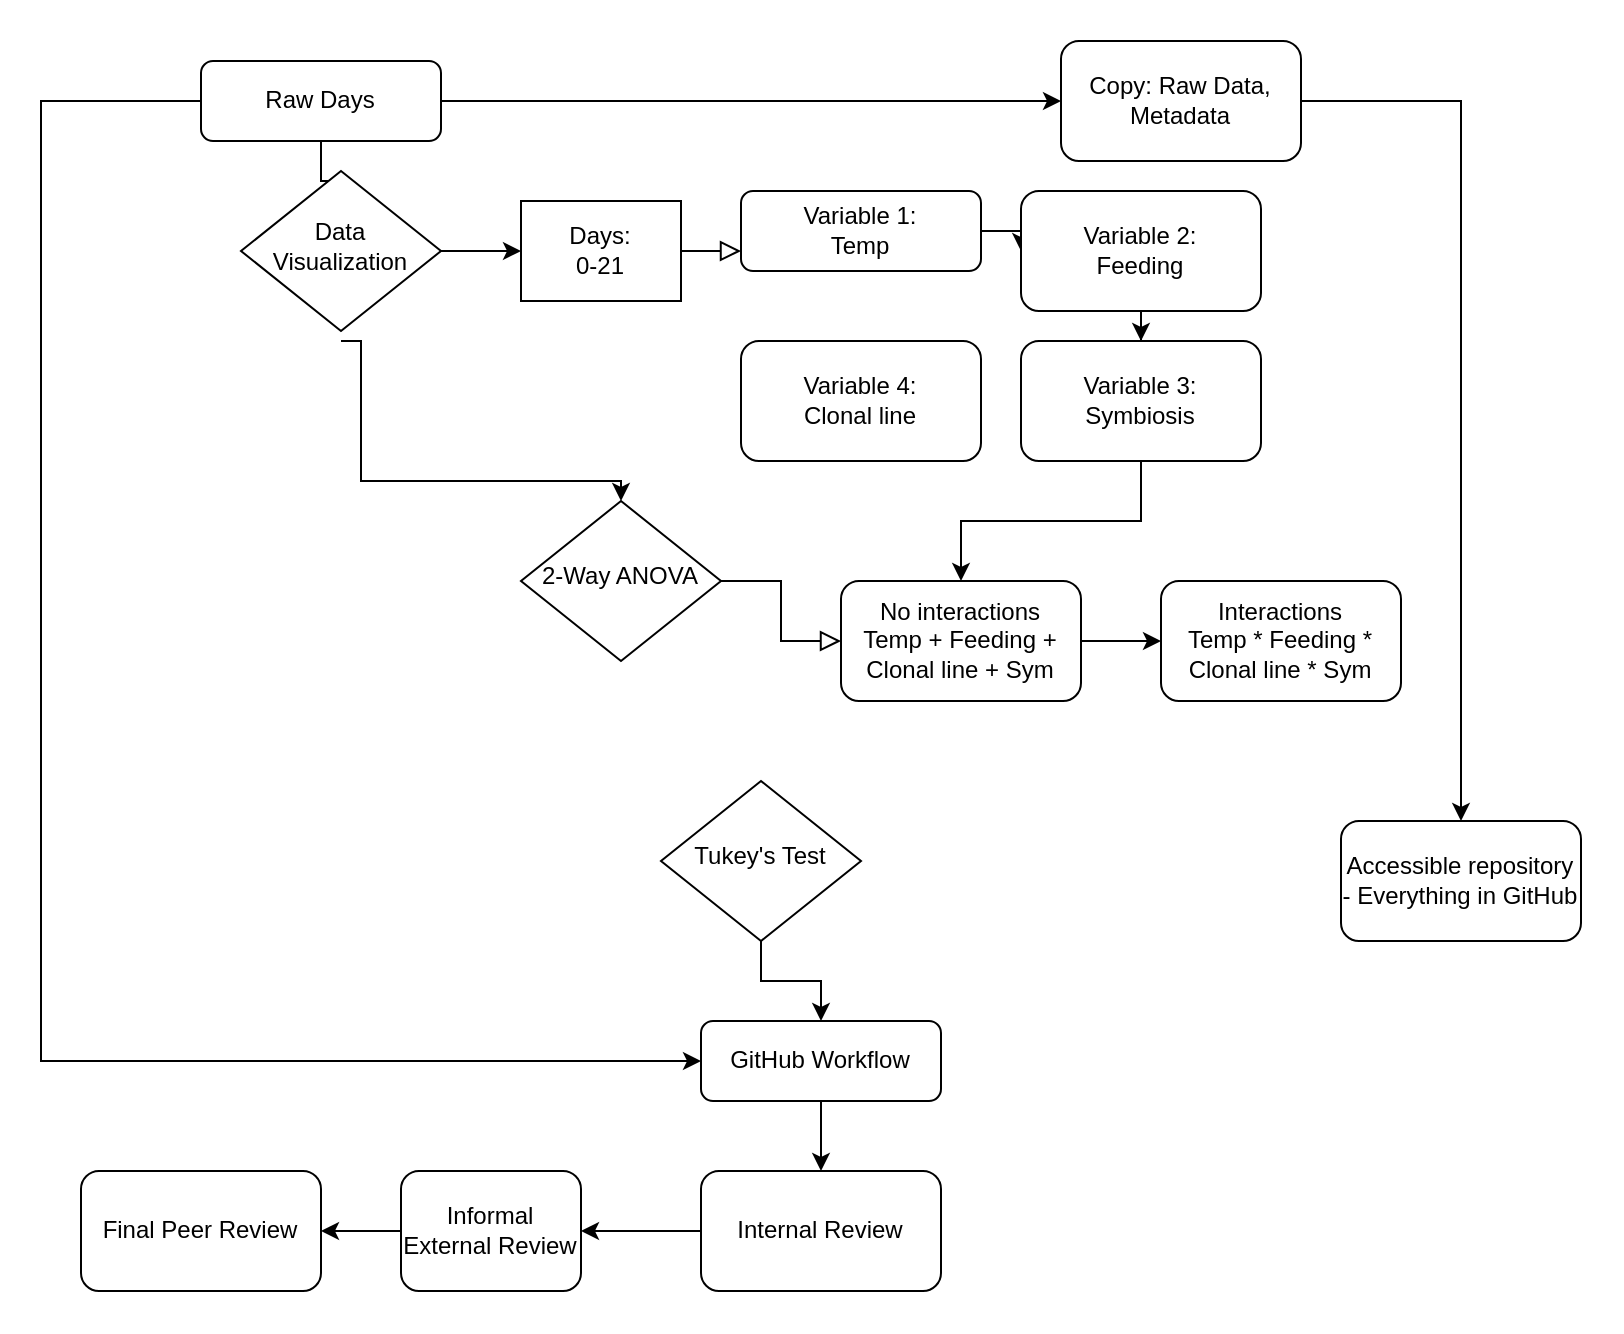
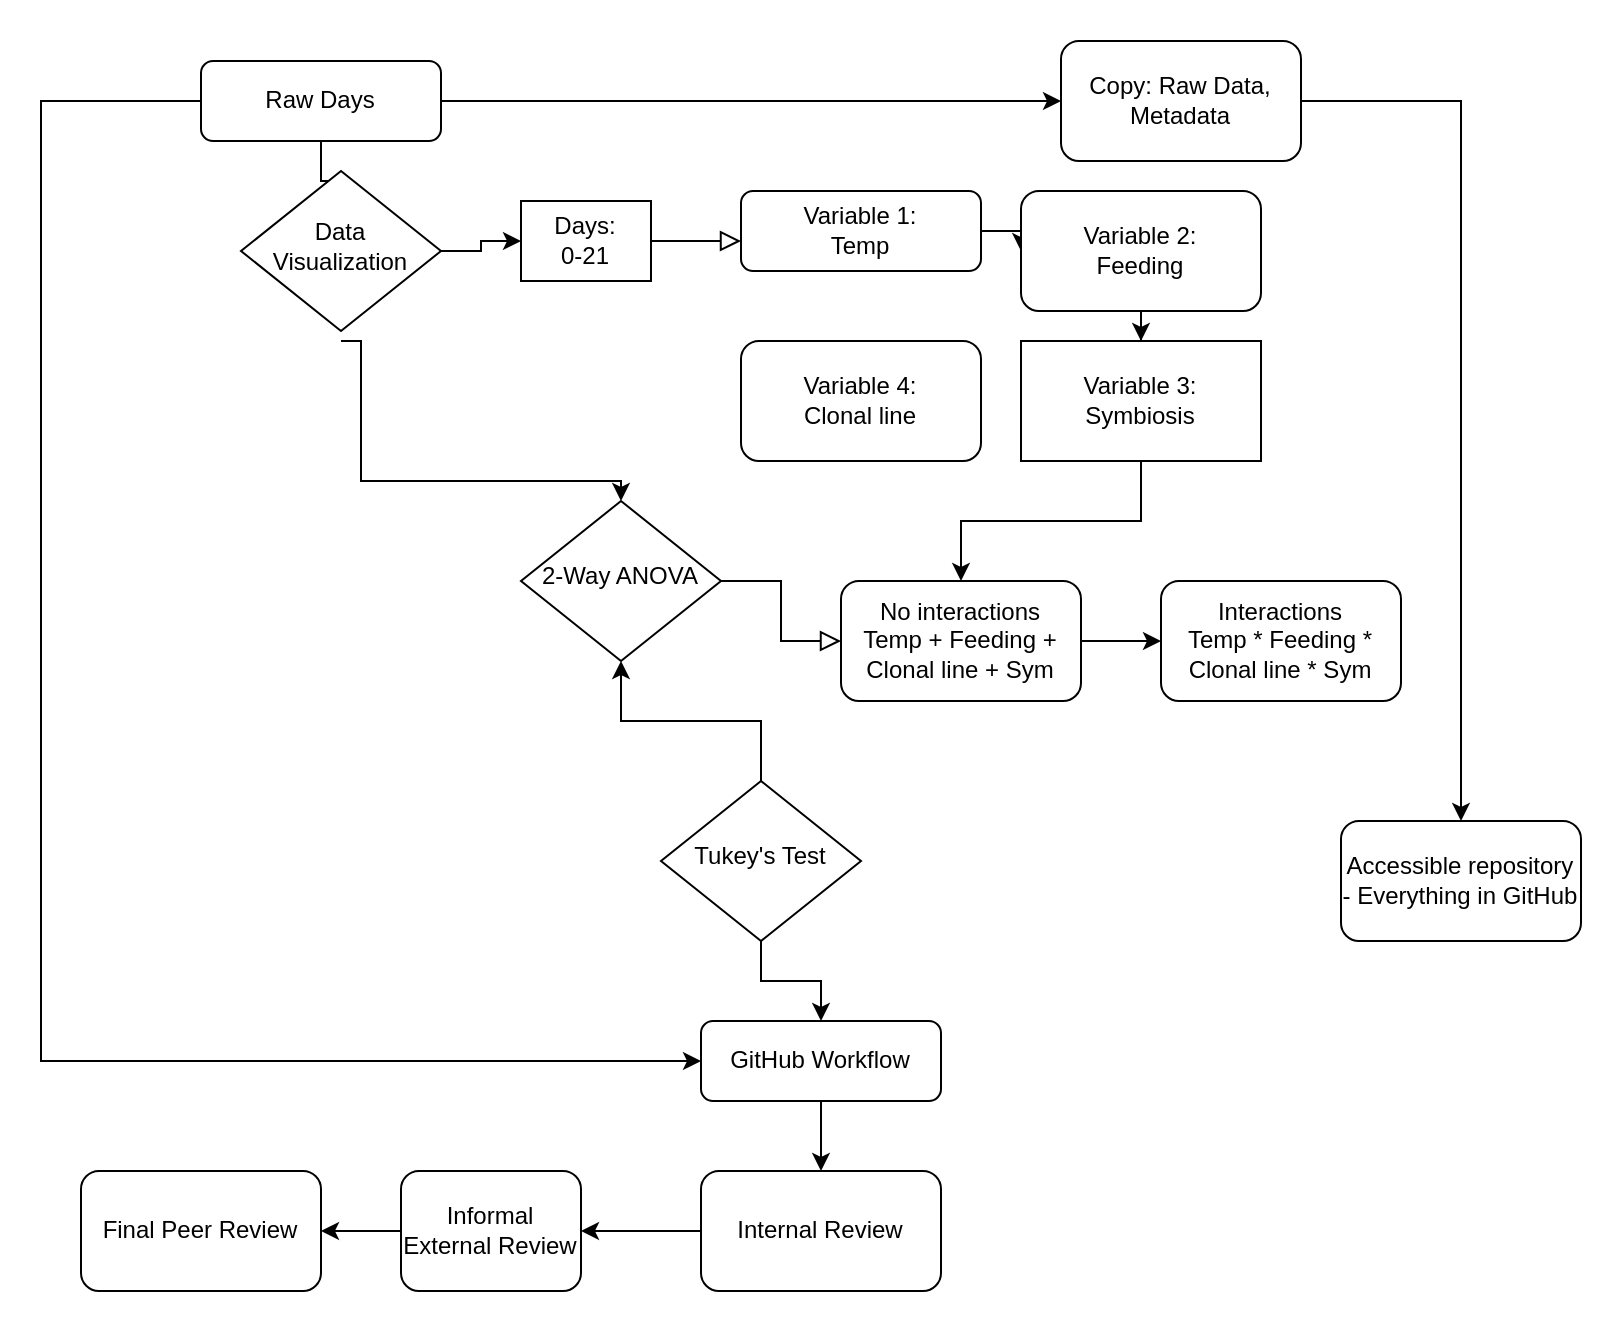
  <mxCell id="0" />
  <mxCell id="1" parent="0" />
  <mxCell id="2" value="" style="rounded=0;html=1;jettySize=auto;orthogonalLoop=1;fontSize=11;endArrow=block;endFill=0;endSize=8;strokeWidth=1;shadow=0;labelBackgroundColor=none;edgeStyle=orthogonalEdgeStyle;" parent="1" source="5" target="9" edge="1"><mxGeometry relative="1" as="geometry" /></mxCell>
  <mxCell id="3" value="" style="edgeStyle=orthogonalEdgeStyle;rounded=0;orthogonalLoop=1;jettySize=auto;html=1;" parent="1" source="5" target="19" edge="1"><mxGeometry relative="1" as="geometry" /></mxCell>
  <mxCell id="4" value="" style="edgeStyle=orthogonalEdgeStyle;rounded=0;orthogonalLoop=1;jettySize=auto;html=1;" parent="1" source="5" target="15" edge="1"><mxGeometry relative="1" as="geometry"><mxPoint x="30" y="440" as="targetPoint" /><Array as="points"><mxPoint x="20" y="50" /><mxPoint x="20" y="530" /></Array></mxGeometry></mxCell>
  <mxCell id="5" value="Raw Days" style="rounded=1;whiteSpace=wrap;html=1;fontSize=12;glass=0;strokeWidth=1;shadow=0;" parent="1" vertex="1"><mxGeometry x="100" y="30" width="120" height="40" as="geometry" /></mxCell>
  <mxCell id="6" value="" style="edgeStyle=orthogonalEdgeStyle;rounded=0;html=1;jettySize=auto;orthogonalLoop=1;fontSize=11;endArrow=block;endFill=0;endSize=8;strokeWidth=1;shadow=0;labelBackgroundColor=none;startArrow=none;" parent="1" source="35" target="11" edge="1"><mxGeometry y="10" relative="1" as="geometry"><mxPoint as="offset" /><Array as="points"><mxPoint x="270" y="140" /></Array></mxGeometry></mxCell>
  <mxCell id="7" value="" style="edgeStyle=orthogonalEdgeStyle;rounded=0;orthogonalLoop=1;jettySize=auto;html=1;" parent="1" source="9" target="35" edge="1"><mxGeometry relative="1" as="geometry" /></mxCell>
  <mxCell id="8" style="edgeStyle=orthogonalEdgeStyle;rounded=0;orthogonalLoop=1;jettySize=auto;html=1;" parent="1" target="13" edge="1"><mxGeometry relative="1" as="geometry"><mxPoint x="170" y="170" as="sourcePoint" /><Array as="points"><mxPoint x="180" y="240" /><mxPoint x="310" y="240" /></Array></mxGeometry></mxCell>
  <mxCell id="9" value="Data Visualization" style="rhombus;whiteSpace=wrap;html=1;shadow=0;fontFamily=Helvetica;fontSize=12;align=center;strokeWidth=1;spacing=6;spacingTop=-4;" parent="1" vertex="1"><mxGeometry x="120" y="85" width="100" height="80" as="geometry" /></mxCell>
  <mxCell id="10" value="" style="edgeStyle=orthogonalEdgeStyle;rounded=0;orthogonalLoop=1;jettySize=auto;html=1;" parent="1" source="11" target="22" edge="1"><mxGeometry relative="1" as="geometry" /></mxCell>
  <mxCell id="11" value="Variable 1:&lt;br&gt;Temp" style="rounded=1;whiteSpace=wrap;html=1;fontSize=12;glass=0;strokeWidth=1;shadow=0;" parent="1" vertex="1"><mxGeometry x="370" y="95" width="120" height="40" as="geometry" /></mxCell>
  <mxCell id="12" value="" style="edgeStyle=orthogonalEdgeStyle;rounded=0;html=1;jettySize=auto;orthogonalLoop=1;fontSize=11;endArrow=block;endFill=0;endSize=8;strokeWidth=1;shadow=0;labelBackgroundColor=none;" parent="1" source="13" target="17" edge="1"><mxGeometry y="10" relative="1" as="geometry"><mxPoint as="offset" /></mxGeometry></mxCell>
  <mxCell id="13" value="2-Way ANOVA" style="rhombus;whiteSpace=wrap;html=1;shadow=0;fontFamily=Helvetica;fontSize=12;align=center;strokeWidth=1;spacing=6;spacingTop=-4;" parent="1" vertex="1"><mxGeometry x="260" y="250" width="100" height="80" as="geometry" /></mxCell>
  <mxCell id="14" value="" style="edgeStyle=orthogonalEdgeStyle;rounded=0;orthogonalLoop=1;jettySize=auto;html=1;" parent="1" source="15" target="27" edge="1"><mxGeometry relative="1" as="geometry" /></mxCell>
  <mxCell id="15" value="GitHub Workflow" style="rounded=1;whiteSpace=wrap;html=1;fontSize=12;glass=0;strokeWidth=1;shadow=0;" parent="1" vertex="1"><mxGeometry x="350" y="510" width="120" height="40" as="geometry" /></mxCell>
  <mxCell id="16" value="" style="edgeStyle=orthogonalEdgeStyle;rounded=0;orthogonalLoop=1;jettySize=auto;html=1;" parent="1" source="17" target="31" edge="1"><mxGeometry relative="1" as="geometry" /></mxCell>
  <mxCell id="17" value="No interactions&lt;br&gt;Temp + Feeding + Clonal line + Sym" style="rounded=1;whiteSpace=wrap;html=1;fontSize=12;glass=0;strokeWidth=1;shadow=0;" parent="1" vertex="1"><mxGeometry x="420" y="290" width="120" height="60" as="geometry" /></mxCell>
  <mxCell id="18" value="" style="edgeStyle=orthogonalEdgeStyle;rounded=0;orthogonalLoop=1;jettySize=auto;html=1;" parent="1" source="19" target="20" edge="1"><mxGeometry relative="1" as="geometry" /></mxCell>
  <mxCell id="19" value="Copy: Raw Data, Metadata" style="whiteSpace=wrap;html=1;rounded=1;glass=0;strokeWidth=1;shadow=0;" parent="1" vertex="1"><mxGeometry x="530" y="20" width="120" height="60" as="geometry" /></mxCell>
  <mxCell id="20" value="Accessible repository&lt;br&gt;- Everything in GitHub" style="whiteSpace=wrap;html=1;rounded=1;glass=0;strokeWidth=1;shadow=0;" parent="1" vertex="1"><mxGeometry x="670" y="410" width="120" height="60" as="geometry" /></mxCell>
  <mxCell id="21" value="" style="edgeStyle=orthogonalEdgeStyle;rounded=0;orthogonalLoop=1;jettySize=auto;html=1;" parent="1" source="22" target="24" edge="1"><mxGeometry relative="1" as="geometry" /></mxCell>
  <mxCell id="22" value="Variable 2:&lt;br&gt;Feeding" style="whiteSpace=wrap;html=1;rounded=1;glass=0;strokeWidth=1;shadow=0;" parent="1" vertex="1"><mxGeometry x="510" y="95" width="120" height="60" as="geometry" /></mxCell>
  <mxCell id="23" value="" style="edgeStyle=orthogonalEdgeStyle;rounded=0;orthogonalLoop=1;jettySize=auto;html=1;" parent="1" source="24" target="17" edge="1"><mxGeometry relative="1" as="geometry" /></mxCell>
- <mxCell id="24" value="Variable 3:&lt;br&gt;Symbiosis" style="whiteSpace=wrap;html=1;rounded=1;glass=0;strokeWidth=1;shadow=0;" parent="1" vertex="1"><mxGeometry x="510" y="170" width="120" height="60" as="geometry" /></mxCell>
+ <mxCell id="24" value="Variable 3:&lt;br&gt;Symbiosis" style="whiteSpace=wrap;html=1;glass=0;strokeWidth=1;shadow=0;rounded=0;" parent="1" vertex="1"><mxGeometry x="510" y="170" width="120" height="60" as="geometry" /></mxCell>
  <mxCell id="25" value="Variable 4:&lt;br&gt;Clonal line" style="whiteSpace=wrap;html=1;rounded=1;glass=0;strokeWidth=1;shadow=0;" parent="1" vertex="1"><mxGeometry x="370" y="170" width="120" height="60" as="geometry" /></mxCell>
  <mxCell id="26" value="" style="edgeStyle=orthogonalEdgeStyle;rounded=0;orthogonalLoop=1;jettySize=auto;html=1;" parent="1" source="27" target="29" edge="1"><mxGeometry relative="1" as="geometry" /></mxCell>
  <mxCell id="27" value="Internal Review" style="whiteSpace=wrap;html=1;rounded=1;glass=0;strokeWidth=1;shadow=0;" parent="1" vertex="1"><mxGeometry x="350" y="585" width="120" height="60" as="geometry" /></mxCell>
  <mxCell id="28" value="" style="edgeStyle=orthogonalEdgeStyle;rounded=0;orthogonalLoop=1;jettySize=auto;html=1;" parent="1" source="29" target="30" edge="1"><mxGeometry relative="1" as="geometry" /></mxCell>
  <mxCell id="29" value="Informal External Review" style="whiteSpace=wrap;html=1;rounded=1;glass=0;strokeWidth=1;shadow=0;" parent="1" vertex="1"><mxGeometry x="200" y="585" width="90" height="60" as="geometry" /></mxCell>
  <mxCell id="30" value="Final Peer Review" style="whiteSpace=wrap;html=1;rounded=1;glass=0;strokeWidth=1;shadow=0;" parent="1" vertex="1"><mxGeometry x="40" y="585" width="120" height="60" as="geometry" /></mxCell>
  <mxCell id="31" value="Interactions&lt;br&gt;Temp * Feeding * Clonal line * Sym" style="whiteSpace=wrap;html=1;rounded=1;glass=0;strokeWidth=1;shadow=0;" parent="1" vertex="1"><mxGeometry x="580" y="290" width="120" height="60" as="geometry" /></mxCell>
+ <mxCell id="32" value="" style="edgeStyle=orthogonalEdgeStyle;rounded=0;orthogonalLoop=1;jettySize=auto;html=1;" parent="1" source="34" target="13" edge="1"><mxGeometry relative="1" as="geometry" /></mxCell>
  <mxCell id="33" style="edgeStyle=orthogonalEdgeStyle;rounded=0;orthogonalLoop=1;jettySize=auto;html=1;" parent="1" source="34" target="15" edge="1"><mxGeometry relative="1" as="geometry" /></mxCell>
  <mxCell id="34" value="Tukey's Test" style="rhombus;whiteSpace=wrap;html=1;shadow=0;fontFamily=Helvetica;fontSize=12;align=center;strokeWidth=1;spacing=6;spacingTop=-4;" parent="1" vertex="1"><mxGeometry x="330" y="390" width="100" height="80" as="geometry" /></mxCell>
- <mxCell id="35" value="Days:&lt;br&gt;0-21" style="rounded=0;whiteSpace=wrap;html=1;" parent="1" vertex="1"><mxGeometry x="260" y="100" width="80" height="50" as="geometry" /></mxCell>
+ <mxCell id="35" value="Days:&lt;br&gt;0-21" style="rounded=0;whiteSpace=wrap;html=1;" parent="1" vertex="1"><mxGeometry x="260" y="100" width="65" height="40" as="geometry" /></mxCell>
